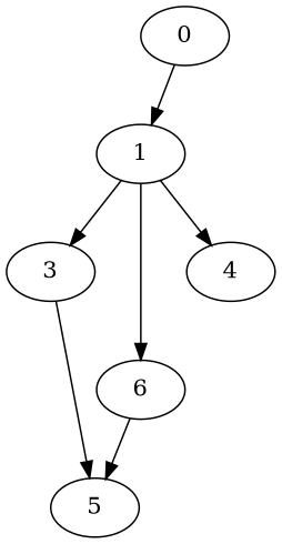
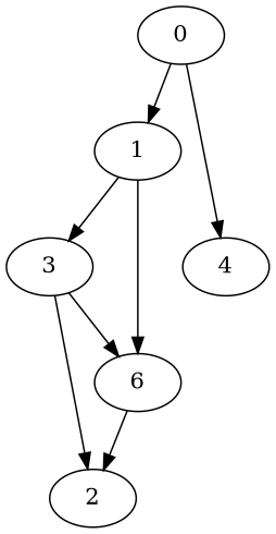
  digraph {
    0
    1
    3
    4
    6
-   5
+   5 [label=2]
    0 -> 1
    1 -> 3
-   1 -> 4
+   0 -> 4
    1 -> 6
+   3 -> 6
    3 -> 5
    6 -> 5
  }
